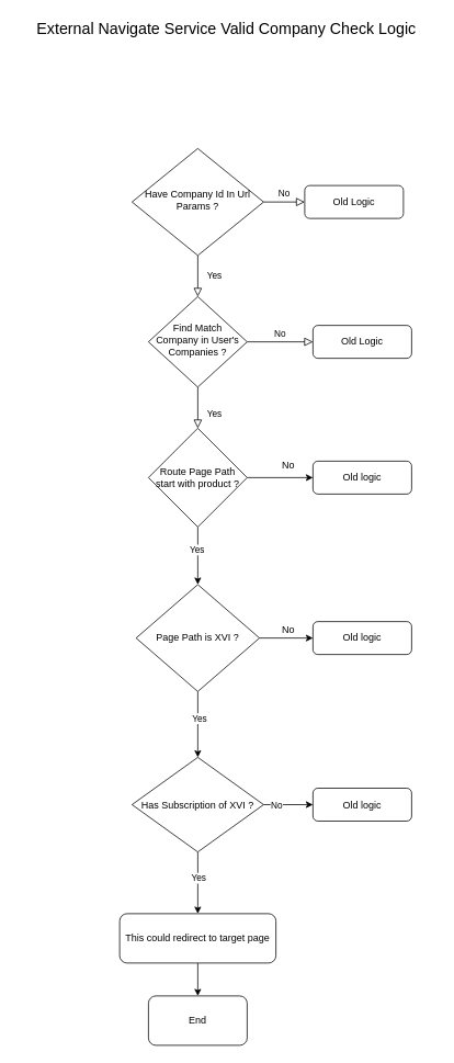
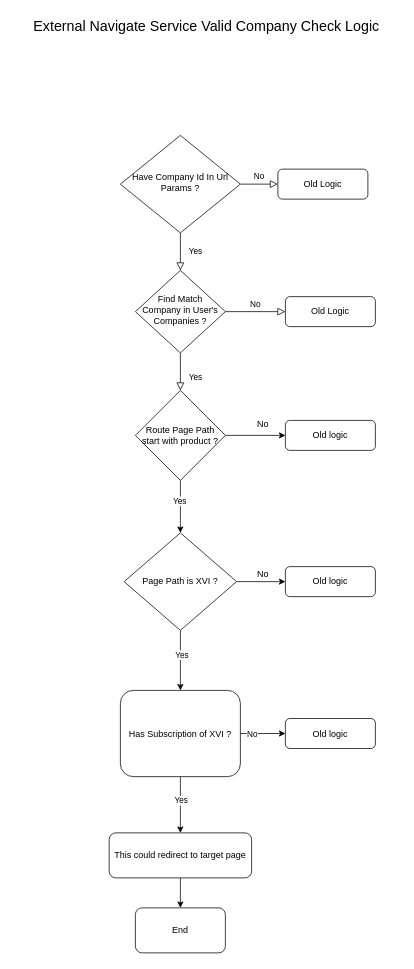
  <mxCell id="0" />
  <mxCell id="1" parent="0" />
  <mxCell id="2" value="Yes" style="rounded=0;html=1;jettySize=auto;orthogonalLoop=1;fontSize=11;endArrow=block;endFill=0;endSize=8;strokeWidth=1;shadow=0;labelBackgroundColor=none;edgeStyle=orthogonalEdgeStyle;" parent="1" source="4" target="8" edge="1"><mxGeometry y="20" relative="1" as="geometry"><mxPoint as="offset" /></mxGeometry></mxCell>
  <mxCell id="3" value="No" style="edgeStyle=orthogonalEdgeStyle;rounded=0;html=1;jettySize=auto;orthogonalLoop=1;fontSize=11;endArrow=block;endFill=0;endSize=8;strokeWidth=1;shadow=0;labelBackgroundColor=none;" parent="1" source="4" target="5" edge="1"><mxGeometry y="10" relative="1" as="geometry"><mxPoint as="offset" /></mxGeometry></mxCell>
  <mxCell id="4" value="Have Company Id In Url Params ?" style="rhombus;whiteSpace=wrap;html=1;shadow=0;fontFamily=Helvetica;fontSize=12;align=center;strokeWidth=1;spacing=6;spacingTop=-4;" parent="1" vertex="1"><mxGeometry x="160" y="180" width="160" height="130" as="geometry" /></mxCell>
  <mxCell id="5" value="Old Logic" style="rounded=1;whiteSpace=wrap;html=1;fontSize=12;glass=0;strokeWidth=1;shadow=0;" parent="1" vertex="1"><mxGeometry x="370" y="225" width="120" height="40" as="geometry" /></mxCell>
  <mxCell id="6" value="Yes" style="rounded=0;html=1;jettySize=auto;orthogonalLoop=1;fontSize=11;endArrow=block;endFill=0;endSize=8;strokeWidth=1;shadow=0;labelBackgroundColor=none;edgeStyle=orthogonalEdgeStyle;entryX=0.5;entryY=0;entryDx=0;entryDy=0;" parent="1" source="8" target="13" edge="1"><mxGeometry x="0.333" y="20" relative="1" as="geometry"><mxPoint as="offset" /><mxPoint x="240" y="510" as="targetPoint" /></mxGeometry></mxCell>
  <mxCell id="7" value="No" style="edgeStyle=orthogonalEdgeStyle;rounded=0;html=1;jettySize=auto;orthogonalLoop=1;fontSize=11;endArrow=block;endFill=0;endSize=8;strokeWidth=1;shadow=0;labelBackgroundColor=none;" parent="1" source="8" target="9" edge="1"><mxGeometry y="10" relative="1" as="geometry"><mxPoint as="offset" /></mxGeometry></mxCell>
  <mxCell id="8" value="Find Match Company in User's Companies ?" style="rhombus;whiteSpace=wrap;html=1;shadow=0;fontFamily=Helvetica;fontSize=12;align=center;strokeWidth=1;spacing=6;spacingTop=-4;" parent="1" vertex="1"><mxGeometry x="180" y="360" width="120" height="110" as="geometry" /></mxCell>
  <mxCell id="9" value="Old Logic" style="rounded=1;whiteSpace=wrap;html=1;fontSize=12;glass=0;strokeWidth=1;shadow=0;" parent="1" vertex="1"><mxGeometry x="380" y="395" width="120" height="40" as="geometry" /></mxCell>
  <mxCell id="10" value="" style="edgeStyle=orthogonalEdgeStyle;rounded=0;orthogonalLoop=1;jettySize=auto;html=1;" parent="1" source="13" target="14" edge="1"><mxGeometry relative="1" as="geometry" /></mxCell>
  <mxCell id="11" value="" style="edgeStyle=orthogonalEdgeStyle;rounded=0;orthogonalLoop=1;jettySize=auto;html=1;" parent="1" source="13" target="19" edge="1"><mxGeometry relative="1" as="geometry" /></mxCell>
  <mxCell id="12" value="Yes" style="edgeLabel;html=1;align=center;verticalAlign=middle;resizable=0;points=[];" vertex="1" connectable="0" parent="11"><mxGeometry x="-0.243" y="-2" relative="1" as="geometry"><mxPoint y="1" as="offset" /></mxGeometry></mxCell>
  <mxCell id="13" value="Route Page Path start with product ?" style="rhombus;whiteSpace=wrap;html=1;" parent="1" vertex="1"><mxGeometry x="180" y="520" width="120" height="120" as="geometry" /></mxCell>
  <mxCell id="14" value="Old logic" style="rounded=1;whiteSpace=wrap;html=1;" parent="1" vertex="1"><mxGeometry x="380" y="560" width="120" height="40" as="geometry" /></mxCell>
  <mxCell id="15" value="No" style="text;html=1;align=center;verticalAlign=middle;resizable=0;points=[];autosize=1;strokeColor=none;fillColor=none;" parent="1" vertex="1"><mxGeometry x="330" y="550" width="40" height="30" as="geometry" /></mxCell>
  <mxCell id="16" value="" style="edgeStyle=orthogonalEdgeStyle;rounded=0;orthogonalLoop=1;jettySize=auto;html=1;entryX=0;entryY=0.5;entryDx=0;entryDy=0;" parent="1" source="19" target="20" edge="1"><mxGeometry relative="1" as="geometry"><mxPoint x="410" y="775" as="targetPoint" /></mxGeometry></mxCell>
  <mxCell id="17" value="" style="edgeStyle=orthogonalEdgeStyle;rounded=0;orthogonalLoop=1;jettySize=auto;html=1;" parent="1" source="19" target="29" edge="1"><mxGeometry relative="1" as="geometry" /></mxCell>
  <mxCell id="18" value="Yes" style="edgeLabel;html=1;align=center;verticalAlign=middle;resizable=0;points=[];" vertex="1" connectable="0" parent="17"><mxGeometry x="-0.212" y="1" relative="1" as="geometry"><mxPoint as="offset" /></mxGeometry></mxCell>
  <mxCell id="19" value="Page Path is XVI ?" style="rhombus;whiteSpace=wrap;html=1;" parent="1" vertex="1"><mxGeometry x="165" y="710" width="150" height="130" as="geometry" /></mxCell>
  <mxCell id="20" value="Old logic" style="rounded=1;whiteSpace=wrap;html=1;" parent="1" vertex="1"><mxGeometry x="380" y="755" width="120" height="40" as="geometry" /></mxCell>
  <mxCell id="21" value="No" style="text;html=1;align=center;verticalAlign=middle;resizable=0;points=[];autosize=1;strokeColor=none;fillColor=none;" parent="1" vertex="1"><mxGeometry x="330" y="750" width="40" height="30" as="geometry" /></mxCell>
  <mxCell id="22" style="edgeStyle=orthogonalEdgeStyle;rounded=0;orthogonalLoop=1;jettySize=auto;html=1;exitX=0.5;exitY=1;exitDx=0;exitDy=0;entryX=0.5;entryY=0;entryDx=0;entryDy=0;" parent="1" source="23" target="24" edge="1"><mxGeometry relative="1" as="geometry" /></mxCell>
  <mxCell id="23" value="This could redirect to target page" style="rounded=1;whiteSpace=wrap;html=1;" parent="1" vertex="1"><mxGeometry x="145" y="1110" width="190" height="60" as="geometry" /></mxCell>
  <mxCell id="24" value="End" style="rounded=1;whiteSpace=wrap;html=1;" parent="1" vertex="1"><mxGeometry x="180" y="1210" width="120" height="60" as="geometry" /></mxCell>
  <mxCell id="25" style="edgeStyle=orthogonalEdgeStyle;rounded=0;orthogonalLoop=1;jettySize=auto;html=1;exitX=1;exitY=0.5;exitDx=0;exitDy=0;entryX=0;entryY=0.5;entryDx=0;entryDy=0;" parent="1" source="29" target="30" edge="1"><mxGeometry relative="1" as="geometry" /></mxCell>
  <mxCell id="26" value="No" style="edgeLabel;html=1;align=center;verticalAlign=middle;resizable=0;points=[];" parent="25" vertex="1" connectable="0"><mxGeometry x="-0.5" relative="1" as="geometry"><mxPoint y="1" as="offset" /></mxGeometry></mxCell>
  <mxCell id="27" style="edgeStyle=orthogonalEdgeStyle;rounded=0;orthogonalLoop=1;jettySize=auto;html=1;exitX=0.5;exitY=1;exitDx=0;exitDy=0;" parent="1" source="29" target="23" edge="1"><mxGeometry relative="1" as="geometry" /></mxCell>
  <mxCell id="28" value="Yes" style="edgeLabel;html=1;align=center;verticalAlign=middle;resizable=0;points=[];" vertex="1" connectable="0" parent="27"><mxGeometry x="-0.173" relative="1" as="geometry"><mxPoint as="offset" /></mxGeometry></mxCell>
- <mxCell id="29" value="Has Subscription of XVI ?" style="rhombus;whiteSpace=wrap;html=1;" parent="1" vertex="1"><mxGeometry x="160" y="920" width="160" height="115" as="geometry" /></mxCell>
+ <mxCell id="29" value="Has Subscription of XVI ?" style="whiteSpace=wrap;html=1;rounded=1;" parent="1" vertex="1"><mxGeometry x="160" y="920" width="160" height="115" as="geometry" /></mxCell>
  <mxCell id="30" value="Old logic" style="rounded=1;whiteSpace=wrap;html=1;" parent="1" vertex="1"><mxGeometry x="380" y="957.5" width="120" height="40" as="geometry" /></mxCell>
  <mxCell id="31" value="External Navigate Service Valid Company Check Logic" style="text;html=1;align=center;verticalAlign=middle;whiteSpace=wrap;rounded=0;fontSize=19;" vertex="1" parent="1"><mxGeometry y="20" width="510" height="30" as="geometry" x="20" /></mxCell>
